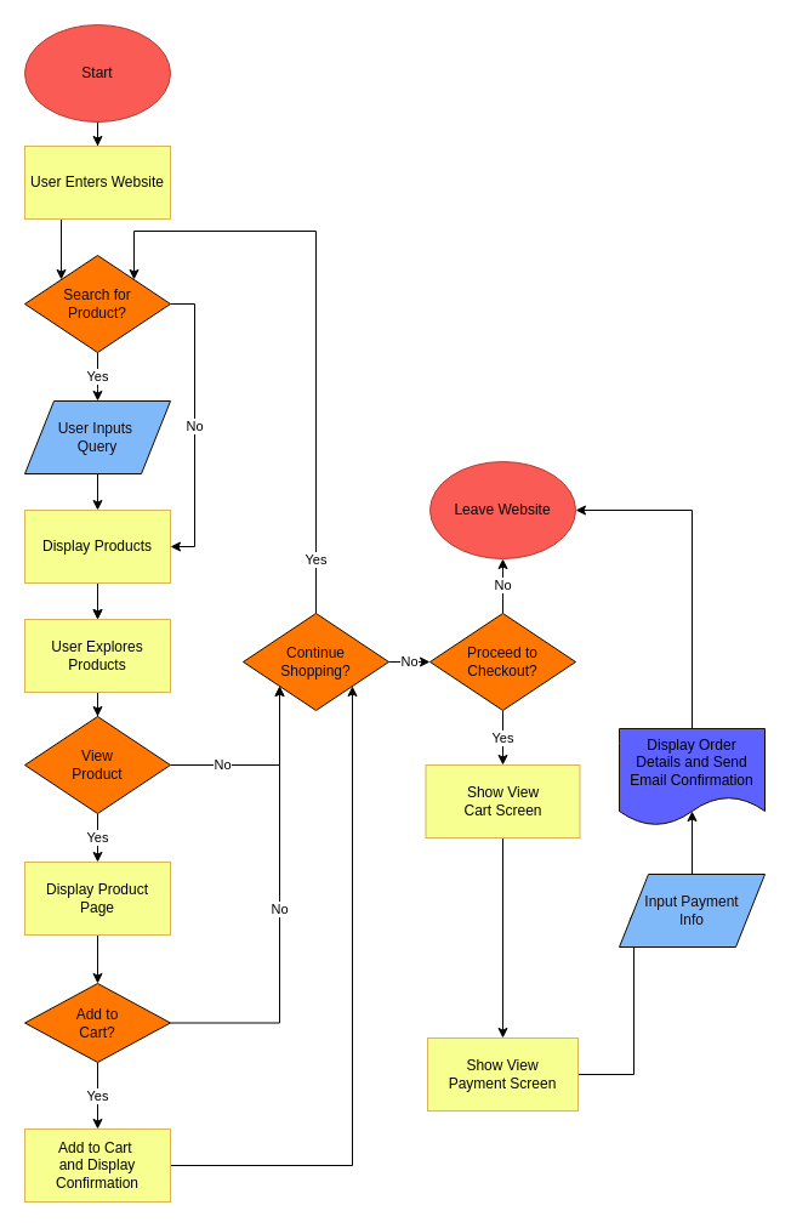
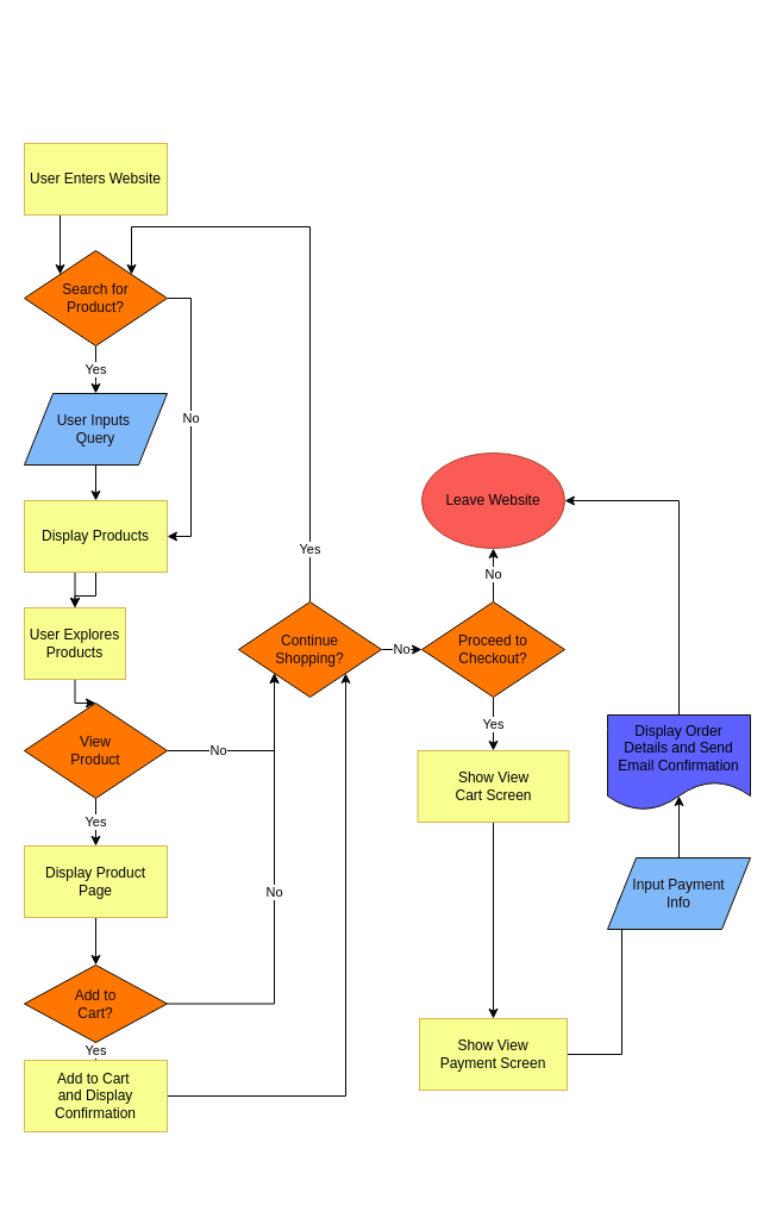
  <mxCell id="0" />
  <mxCell id="1" parent="0" />
- <mxCell id="2" value="" style="edgeStyle=orthogonalEdgeStyle;rounded=0;orthogonalLoop=1;jettySize=auto;html=1;fontColor=#170B0B;strokeColor=#000000;" edge="1" parent="1" source="3" target="5"><mxGeometry relative="1" as="geometry" /></mxCell>
- <mxCell id="3" value="Start" style="ellipse;whiteSpace=wrap;html=1;fillColor=#FA5B55;strokeColor=#ae4132;fontStyle=0;fontColor=#050505;" vertex="1" parent="1"><mxGeometry x="20" y="20" width="120" height="80" as="geometry" /></mxCell>
  <mxCell id="4" value="" style="edgeStyle=orthogonalEdgeStyle;rounded=0;orthogonalLoop=1;jettySize=auto;html=1;fontColor=#170B0B;strokeColor=#080808;exitX=0.25;exitY=1;exitDx=0;exitDy=0;entryX=0;entryY=0;entryDx=0;entryDy=0;" edge="1" parent="1" source="5" target="9"><mxGeometry relative="1" as="geometry" /></mxCell>
  <mxCell id="5" value="&lt;font color=&quot;#050505&quot;&gt;User Enters Website&lt;/font&gt;" style="rounded=0;whiteSpace=wrap;html=1;strokeColor=#d6b656;fillColor=#F8FF91;gradientColor=none;" vertex="1" parent="1"><mxGeometry x="20" y="120" width="120" height="60" as="geometry" /></mxCell>
  <mxCell id="6" value="Yes" style="edgeStyle=orthogonalEdgeStyle;rounded=0;orthogonalLoop=1;jettySize=auto;html=1;fontColor=#000000;strokeColor=#050505;labelBackgroundColor=#FFFFFF;" edge="1" parent="1" source="9" target="11"><mxGeometry relative="1" as="geometry"><Array as="points"><mxPoint x="80" y="320" /><mxPoint x="80" y="320" /></Array></mxGeometry></mxCell>
  <mxCell id="7" value="" style="edgeStyle=orthogonalEdgeStyle;rounded=0;orthogonalLoop=1;jettySize=auto;html=1;labelBackgroundColor=#FFFFFF;strokeColor=#050505;fontColor=#000000;entryX=1;entryY=0.5;entryDx=0;entryDy=0;" edge="1" parent="1" source="9" target="28"><mxGeometry relative="1" as="geometry"><mxPoint x="128" y="450" as="targetPoint" /><Array as="points"><mxPoint x="160" y="250" /><mxPoint x="160" y="450" /></Array></mxGeometry></mxCell>
  <mxCell id="8" value="No" style="edgeLabel;html=1;align=center;verticalAlign=middle;resizable=0;points=[];fontColor=#000000;labelBackgroundColor=#FFFFFF;" vertex="1" connectable="0" parent="7"><mxGeometry x="0.158" y="-1" relative="1" as="geometry"><mxPoint y="-19" as="offset" /></mxGeometry></mxCell>
  <mxCell id="9" value="Search for&lt;br&gt;Product?" style="rhombus;whiteSpace=wrap;html=1;strokeColor=#190E01;fillColor=#FF7700;fontColor=#170B0B;" vertex="1" parent="1"><mxGeometry x="20" y="210" width="120" height="80" as="geometry" /></mxCell>
  <mxCell id="10" value="" style="edgeStyle=orthogonalEdgeStyle;rounded=0;orthogonalLoop=1;jettySize=auto;html=1;labelBackgroundColor=#FFFFFF;strokeColor=#050505;fontColor=#000000;entryX=0.5;entryY=0;entryDx=0;entryDy=0;" edge="1" parent="1" source="11" target="28"><mxGeometry relative="1" as="geometry"><mxPoint x="80" y="420" as="targetPoint" /></mxGeometry></mxCell>
  <mxCell id="11" value="User Inputs&amp;nbsp;&lt;br&gt;Query" style="shape=parallelogram;perimeter=parallelogramPerimeter;whiteSpace=wrap;html=1;strokeColor=#120D00;fillColor=#80B9FA;gradientColor=none;fontColor=#170B0B;" vertex="1" parent="1"><mxGeometry x="20" y="330" width="120" height="60" as="geometry" /></mxCell>
  <mxCell id="12" value="Leave Website" style="ellipse;whiteSpace=wrap;html=1;fillColor=#FA5B55;strokeColor=#ae4132;fontStyle=0;fontColor=#050505;" vertex="1" parent="1"><mxGeometry x="354" y="380" width="120" height="80" as="geometry" /></mxCell>
  <mxCell id="13" style="edgeStyle=orthogonalEdgeStyle;rounded=0;orthogonalLoop=1;jettySize=auto;html=1;exitX=0.5;exitY=1;exitDx=0;exitDy=0;labelBackgroundColor=#FFFFFF;strokeColor=#050505;fontColor=#000000;entryX=0.5;entryY=0;entryDx=0;entryDy=0;" edge="1" parent="1" target="15"><mxGeometry relative="1" as="geometry"><mxPoint x="80" y="510" as="targetPoint" /><mxPoint x="80" y="480" as="sourcePoint" /></mxGeometry></mxCell>
  <mxCell id="14" value="" style="edgeStyle=orthogonalEdgeStyle;rounded=0;orthogonalLoop=1;jettySize=auto;html=1;labelBackgroundColor=#FFFFFF;strokeColor=#050505;fontColor=#000000;" edge="1" parent="1" source="15" target="18"><mxGeometry relative="1" as="geometry" /></mxCell>
- <mxCell id="15" value="&lt;font color=&quot;#050505&quot;&gt;User Explores&lt;br&gt;Products&lt;br&gt;&lt;/font&gt;" style="rounded=0;whiteSpace=wrap;html=1;strokeColor=#d6b656;fillColor=#F8FF91;gradientColor=none;" vertex="1" parent="1"><mxGeometry x="20" y="510" width="120" height="60" as="geometry" /></mxCell>
+ <mxCell id="15" value="&lt;font color=&quot;#050505&quot;&gt;User Explores&lt;br&gt;Products&lt;br&gt;&lt;/font&gt;" style="rounded=0;whiteSpace=wrap;html=1;strokeColor=#d6b656;fillColor=#F8FF91;gradientColor=none;" vertex="1" parent="1"><mxGeometry x="20" y="510" width="85" height="60" as="geometry" /></mxCell>
  <mxCell id="16" value="Yes" style="edgeStyle=orthogonalEdgeStyle;rounded=0;orthogonalLoop=1;jettySize=auto;html=1;labelBackgroundColor=#FFFFFF;strokeColor=#050505;fontColor=#000000;entryX=0.5;entryY=0;entryDx=0;entryDy=0;" edge="1" parent="1" source="18" target="33"><mxGeometry relative="1" as="geometry"><mxPoint x="80" y="710" as="targetPoint" /></mxGeometry></mxCell>
  <mxCell id="17" value="No" style="edgeStyle=orthogonalEdgeStyle;rounded=0;orthogonalLoop=1;jettySize=auto;html=1;labelBackgroundColor=#FFFFFF;strokeColor=#050505;fontColor=#000000;entryX=0;entryY=1;entryDx=0;entryDy=0;" edge="1" parent="1" source="18" target="27"><mxGeometry x="-0.444" relative="1" as="geometry"><mxPoint x="210" y="600" as="targetPoint" /><Array as="points"><mxPoint x="230" y="630" /></Array><mxPoint as="offset" /></mxGeometry></mxCell>
  <mxCell id="18" value="View&lt;br&gt;Product" style="rhombus;whiteSpace=wrap;html=1;strokeColor=#190E01;fillColor=#FF7700;fontColor=#170B0B;" vertex="1" parent="1"><mxGeometry x="20" y="590" width="120" height="80" as="geometry" /></mxCell>
  <mxCell id="19" value="" style="edgeStyle=orthogonalEdgeStyle;rounded=0;orthogonalLoop=1;jettySize=auto;html=1;labelBackgroundColor=#FFFFFF;strokeColor=#050505;fontColor=#000000;exitX=0.5;exitY=1;exitDx=0;exitDy=0;" edge="1" parent="1" source="28" target="15"><mxGeometry relative="1" as="geometry"><mxPoint x="80" y="480" as="sourcePoint" /></mxGeometry></mxCell>
  <mxCell id="20" value="Yes" style="edgeStyle=orthogonalEdgeStyle;rounded=0;orthogonalLoop=1;jettySize=auto;html=1;labelBackgroundColor=#FFFFFF;strokeColor=#050505;fontColor=#000000;" edge="1" parent="1" source="21" target="23"><mxGeometry relative="1" as="geometry" /></mxCell>
  <mxCell id="21" value="Add to&lt;br&gt;Cart?" style="rhombus;whiteSpace=wrap;html=1;strokeColor=#190E01;fillColor=#FF7700;fontColor=#170B0B;" vertex="1" parent="1"><mxGeometry x="20" y="810" width="120" height="65" as="geometry" /></mxCell>
  <mxCell id="22" style="edgeStyle=orthogonalEdgeStyle;rounded=0;orthogonalLoop=1;jettySize=auto;html=1;entryX=1;entryY=1;entryDx=0;entryDy=0;labelBackgroundColor=#FFFFFF;strokeColor=#050505;fontColor=#000000;" edge="1" parent="1" source="23" target="27"><mxGeometry relative="1" as="geometry"><mxPoint x="290" y="570" as="targetPoint" /></mxGeometry></mxCell>
- <mxCell id="23" value="&lt;font color=&quot;#050505&quot;&gt;Add to Cart&amp;nbsp;&lt;br&gt;and Display&lt;br&gt;Confirmation&lt;br&gt;&lt;/font&gt;" style="rounded=0;whiteSpace=wrap;html=1;strokeColor=#d6b656;fillColor=#F8FF91;gradientColor=none;" vertex="1" parent="1"><mxGeometry x="20" y="930" width="120" height="60" as="geometry" /></mxCell>
+ <mxCell id="23" value="&lt;font color=&quot;#050505&quot;&gt;Add to Cart&amp;nbsp;&lt;br&gt;and Display&lt;br&gt;Confirmation&lt;br&gt;&lt;/font&gt;" style="rounded=0;whiteSpace=wrap;html=1;strokeColor=#d6b656;fillColor=#F8FF91;gradientColor=none;" vertex="1" parent="1"><mxGeometry x="20" y="890" width="120" height="60" as="geometry" /></mxCell>
  <mxCell id="24" value="Yes" style="edgeStyle=orthogonalEdgeStyle;rounded=0;orthogonalLoop=1;jettySize=auto;html=1;entryX=1;entryY=0;entryDx=0;entryDy=0;labelBackgroundColor=#FFFFFF;strokeColor=#050505;fontColor=#000000;exitX=0.5;exitY=0;exitDx=0;exitDy=0;" edge="1" parent="1" source="27" target="9"><mxGeometry x="-0.825" relative="1" as="geometry"><mxPoint x="260" y="510" as="sourcePoint" /><Array as="points"><mxPoint x="260" y="190" /><mxPoint x="110" y="190" /></Array><mxPoint as="offset" /></mxGeometry></mxCell>
  <mxCell id="25" value="No" style="edgeStyle=orthogonalEdgeStyle;rounded=0;orthogonalLoop=1;jettySize=auto;html=1;exitX=1;exitY=0.5;exitDx=0;exitDy=0;labelBackgroundColor=#FFFFFF;strokeColor=#050505;fontColor=#000000;entryX=0;entryY=1;entryDx=0;entryDy=0;" edge="1" parent="1" source="21" target="27"><mxGeometry relative="1" as="geometry"><mxPoint x="240" y="600" as="targetPoint" /></mxGeometry></mxCell>
  <mxCell id="26" value="No" style="edgeStyle=orthogonalEdgeStyle;rounded=0;orthogonalLoop=1;jettySize=auto;html=1;labelBackgroundColor=#FFFFFF;strokeColor=#050505;fontColor=#000000;" edge="1" parent="1" source="27" target="31"><mxGeometry relative="1" as="geometry" /></mxCell>
  <mxCell id="27" value="Continue&lt;br&gt;Shopping?" style="rhombus;whiteSpace=wrap;html=1;strokeColor=#190E01;fillColor=#FF7700;fontColor=#170B0B;" vertex="1" parent="1"><mxGeometry x="200" y="505" width="120" height="80" as="geometry" /></mxCell>
  <mxCell id="28" value="&lt;font color=&quot;#050505&quot;&gt;Display Products&lt;/font&gt;" style="rounded=0;whiteSpace=wrap;html=1;strokeColor=#d6b656;fillColor=#F8FF91;gradientColor=none;" vertex="1" parent="1"><mxGeometry x="20" y="420" width="120" height="60" as="geometry" /></mxCell>
  <mxCell id="29" value="No" style="edgeStyle=orthogonalEdgeStyle;rounded=0;orthogonalLoop=1;jettySize=auto;html=1;labelBackgroundColor=#FFFFFF;strokeColor=#050505;fontColor=#000000;" edge="1" parent="1" source="31" target="12"><mxGeometry relative="1" as="geometry" /></mxCell>
  <mxCell id="30" value="Yes" style="edgeStyle=orthogonalEdgeStyle;rounded=0;orthogonalLoop=1;jettySize=auto;html=1;entryX=0.5;entryY=0;entryDx=0;entryDy=0;labelBackgroundColor=#FFFFFF;strokeColor=#050505;fontColor=#000000;" edge="1" parent="1" source="31" target="35"><mxGeometry relative="1" as="geometry" /></mxCell>
  <mxCell id="31" value="Proceed to&lt;br&gt;Checkout?" style="rhombus;whiteSpace=wrap;html=1;strokeColor=#190E01;fillColor=#FF7700;fontColor=#170B0B;" vertex="1" parent="1"><mxGeometry x="354" y="505" width="120" height="80" as="geometry" /></mxCell>
  <mxCell id="32" style="edgeStyle=orthogonalEdgeStyle;rounded=0;orthogonalLoop=1;jettySize=auto;html=1;entryX=0.5;entryY=0;entryDx=0;entryDy=0;labelBackgroundColor=#FFFFFF;strokeColor=#050505;fontColor=#000000;" edge="1" parent="1" source="33" target="21"><mxGeometry relative="1" as="geometry" /></mxCell>
  <mxCell id="33" value="&lt;font color=&quot;#050505&quot;&gt;Display Product&lt;br&gt;Page&lt;br&gt;&lt;/font&gt;" style="rounded=0;whiteSpace=wrap;html=1;strokeColor=#d6b656;fillColor=#F8FF91;gradientColor=none;" vertex="1" parent="1"><mxGeometry x="20" y="710" width="120" height="60" as="geometry" /></mxCell>
  <mxCell id="34" style="edgeStyle=orthogonalEdgeStyle;rounded=0;orthogonalLoop=1;jettySize=auto;html=1;entryX=0.5;entryY=0;entryDx=0;entryDy=0;labelBackgroundColor=#FFFFFF;strokeColor=#050505;fontColor=#000000;" edge="1" parent="1" source="35" target="37"><mxGeometry relative="1" as="geometry" /></mxCell>
  <mxCell id="35" value="&lt;font color=&quot;#050505&quot;&gt;Show View&lt;br&gt;Cart Screen&lt;br&gt;&lt;/font&gt;" style="rounded=0;whiteSpace=wrap;html=1;strokeColor=#d6b656;fillColor=#F8FF91;gradientColor=none;" vertex="1" parent="1"><mxGeometry x="350.5" y="630" width="127" height="60" as="geometry" /></mxCell>
  <mxCell id="36" style="edgeStyle=orthogonalEdgeStyle;rounded=0;orthogonalLoop=1;jettySize=auto;html=1;entryX=0;entryY=0.5;entryDx=0;entryDy=0;labelBackgroundColor=#FFFFFF;strokeColor=#050505;fontColor=#000000;" edge="1" parent="1" source="37" target="39"><mxGeometry relative="1" as="geometry" /></mxCell>
  <mxCell id="37" value="&lt;font color=&quot;#050505&quot;&gt;Show View&lt;br&gt;Payment Screen&lt;br&gt;&lt;/font&gt;" style="rounded=0;whiteSpace=wrap;html=1;strokeColor=#d6b656;fillColor=#F8FF91;gradientColor=none;" vertex="1" parent="1"><mxGeometry x="352" y="855" width="124" height="60" as="geometry" /></mxCell>
  <mxCell id="38" style="edgeStyle=orthogonalEdgeStyle;rounded=0;orthogonalLoop=1;jettySize=auto;html=1;entryX=0.5;entryY=0.85;entryDx=0;entryDy=0;entryPerimeter=0;labelBackgroundColor=#FFFFFF;strokeColor=#050505;fontColor=#000000;" edge="1" parent="1" source="39" target="41"><mxGeometry relative="1" as="geometry" /></mxCell>
  <mxCell id="39" value="Input Payment&lt;br&gt;Info" style="shape=parallelogram;perimeter=parallelogramPerimeter;whiteSpace=wrap;html=1;strokeColor=#120D00;fillColor=#80B9FA;gradientColor=none;fontColor=#170B0B;" vertex="1" parent="1"><mxGeometry x="510" y="720" width="120" height="60" as="geometry" /></mxCell>
  <mxCell id="40" style="edgeStyle=orthogonalEdgeStyle;rounded=0;orthogonalLoop=1;jettySize=auto;html=1;exitX=0.5;exitY=0;exitDx=0;exitDy=0;entryX=1;entryY=0.5;entryDx=0;entryDy=0;labelBackgroundColor=#FFFFFF;strokeColor=#050505;fontColor=#000000;" edge="1" parent="1" source="41" target="12"><mxGeometry relative="1" as="geometry" /></mxCell>
  <mxCell id="41" value="Display Order&lt;br&gt;Details and Send&lt;br&gt;Email Confirmation" style="shape=document;whiteSpace=wrap;html=1;boundedLbl=1;labelBackgroundColor=none;strokeColor=#190E01;fillColor=#5C61FF;gradientColor=none;fontColor=#000000;" vertex="1" parent="1"><mxGeometry x="510" y="600" width="120" height="80" as="geometry" /></mxCell>
